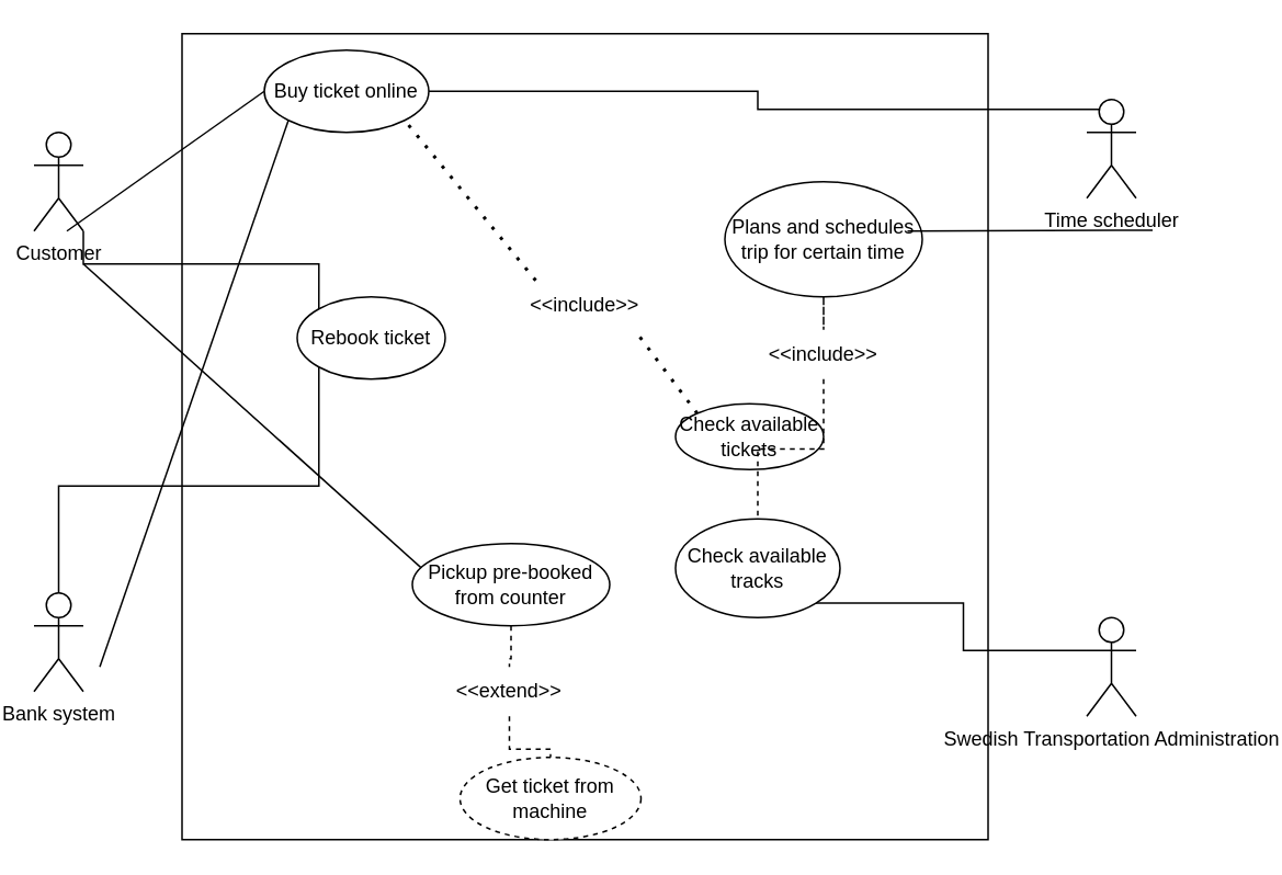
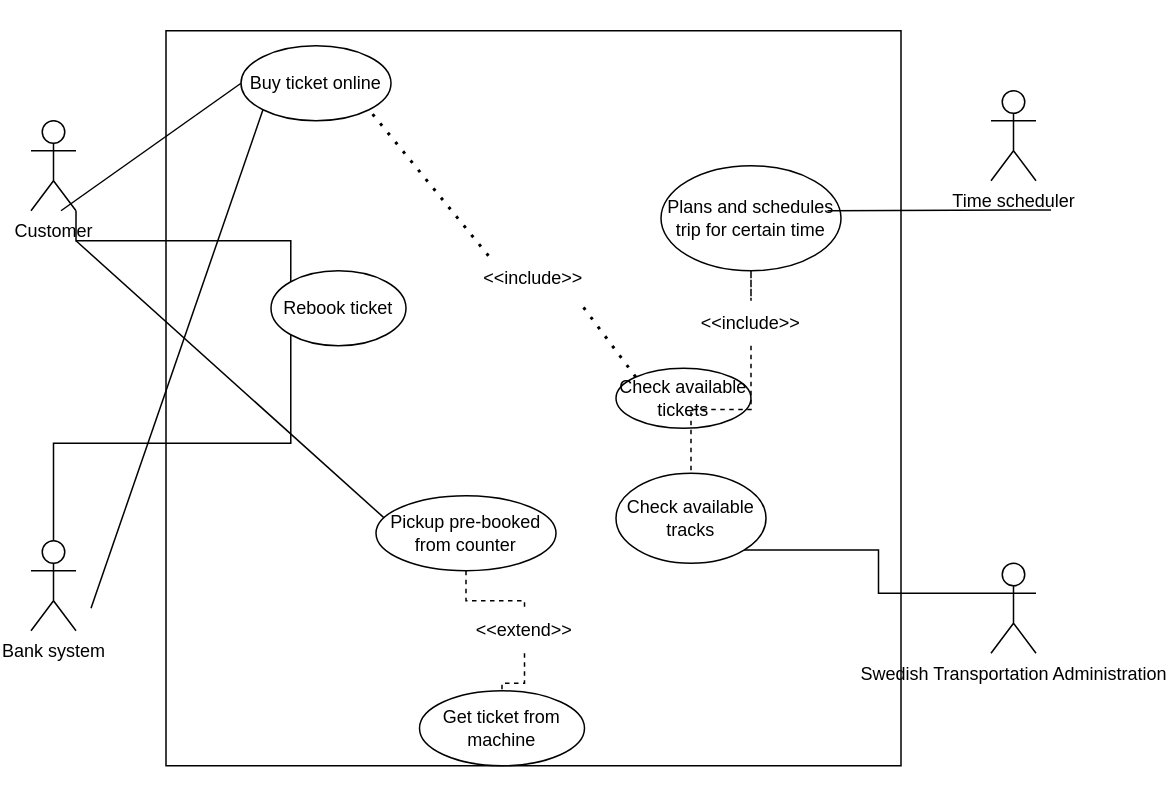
  <mxCell id="0" />
  <mxCell id="1" parent="0" />
  <mxCell id="2" value="" style="whiteSpace=wrap;html=1;aspect=fixed;" vertex="1" parent="1"><mxGeometry x="110" y="20" width="490" height="490" as="geometry" /></mxCell>
  <mxCell id="3" style="edgeStyle=orthogonalEdgeStyle;rounded=0;orthogonalLoop=1;jettySize=auto;html=1;exitX=1;exitY=1;exitDx=0;exitDy=0;exitPerimeter=0;entryX=0;entryY=0;entryDx=0;entryDy=0;endArrow=none;endFill=0;" edge="1" parent="1" source="4" target="30"><mxGeometry relative="1" as="geometry" /></mxCell>
  <mxCell id="4" value="Customer" style="shape=umlActor;verticalLabelPosition=bottom;verticalAlign=top;html=1;outlineConnect=0;" vertex="1" parent="1"><mxGeometry x="20" y="80" width="30" height="60" as="geometry" /></mxCell>
  <mxCell id="5" style="edgeStyle=orthogonalEdgeStyle;rounded=0;orthogonalLoop=1;jettySize=auto;html=1;exitX=0.5;exitY=0;exitDx=0;exitDy=0;exitPerimeter=0;entryX=0;entryY=1;entryDx=0;entryDy=0;endArrow=none;endFill=0;" edge="1" parent="1" source="6" target="30"><mxGeometry relative="1" as="geometry" /></mxCell>
  <mxCell id="6" value="Bank system" style="shape=umlActor;verticalLabelPosition=bottom;verticalAlign=top;html=1;outlineConnect=0;" vertex="1" parent="1"><mxGeometry x="20" y="360" width="30" height="60" as="geometry" /></mxCell>
- <mxCell id="7" style="edgeStyle=orthogonalEdgeStyle;rounded=0;orthogonalLoop=1;jettySize=auto;html=1;exitX=0.25;exitY=0.1;exitDx=0;exitDy=0;exitPerimeter=0;entryX=1;entryY=0.5;entryDx=0;entryDy=0;endArrow=none;endFill=0;" edge="1" parent="1" source="8" target="11"><mxGeometry relative="1" as="geometry" /></mxCell>
  <mxCell id="8" value="Time scheduler" style="shape=umlActor;verticalLabelPosition=bottom;verticalAlign=top;html=1;outlineConnect=0;" vertex="1" parent="1"><mxGeometry x="660" y="60" width="30" height="60" as="geometry" /></mxCell>
  <mxCell id="9" style="edgeStyle=orthogonalEdgeStyle;rounded=0;orthogonalLoop=1;jettySize=auto;html=1;exitX=0;exitY=0.333;exitDx=0;exitDy=0;exitPerimeter=0;entryX=1;entryY=1;entryDx=0;entryDy=0;endArrow=none;endFill=0;" edge="1" parent="1" source="10" target="24"><mxGeometry relative="1" as="geometry" /></mxCell>
  <mxCell id="10" value="Swedish Transportation Administration&lt;div&gt;&lt;br&gt;&lt;/div&gt;" style="shape=umlActor;verticalLabelPosition=bottom;verticalAlign=top;html=1;outlineConnect=0;" vertex="1" parent="1"><mxGeometry x="660" y="375" width="30" height="60" as="geometry" /></mxCell>
  <mxCell id="11" value="Buy ticket online" style="ellipse;whiteSpace=wrap;html=1;" vertex="1" parent="1"><mxGeometry x="160" y="30" width="100" height="50" as="geometry" /></mxCell>
  <mxCell id="12" value="" style="endArrow=none;html=1;rounded=0;entryX=0;entryY=0.5;entryDx=0;entryDy=0;" edge="1" parent="1" target="11"><mxGeometry width="50" height="50" relative="1" as="geometry"><mxPoint x="40" y="140" as="sourcePoint" /><mxPoint x="120" y="120" as="targetPoint" /></mxGeometry></mxCell>
  <mxCell id="13" value="Check available&lt;div&gt;tickets&lt;/div&gt;" style="ellipse;whiteSpace=wrap;html=1;" vertex="1" parent="1"><mxGeometry x="410" y="245" width="90" height="40" as="geometry" /></mxCell>
  <mxCell id="14" value="" style="endArrow=none;dashed=1;html=1;dashPattern=1 3;strokeWidth=2;rounded=0;exitX=0;exitY=0;exitDx=0;exitDy=0;entryX=1;entryY=1;entryDx=0;entryDy=0;" edge="1" parent="1" source="16" target="11"><mxGeometry width="50" height="50" relative="1" as="geometry"><mxPoint x="260" y="170" as="sourcePoint" /><mxPoint x="310" y="120" as="targetPoint" /></mxGeometry></mxCell>
  <mxCell id="15" value="" style="endArrow=none;dashed=1;html=1;dashPattern=1 3;strokeWidth=2;rounded=0;exitX=0;exitY=0;exitDx=0;exitDy=0;entryX=1;entryY=1;entryDx=0;entryDy=0;" edge="1" parent="1" source="13" target="16"><mxGeometry width="50" height="50" relative="1" as="geometry"><mxPoint x="333" y="186" as="sourcePoint" /><mxPoint x="277" y="154" as="targetPoint" /></mxGeometry></mxCell>
  <mxCell id="16" value="&amp;lt;&amp;lt;include&amp;gt;&amp;gt;" style="text;html=1;align=center;verticalAlign=middle;whiteSpace=wrap;rounded=0;" vertex="1" parent="1"><mxGeometry x="325" y="170" width="60" height="30" as="geometry" /></mxCell>
  <mxCell id="17" style="edgeStyle=orthogonalEdgeStyle;rounded=0;orthogonalLoop=1;jettySize=auto;html=1;dashed=1;endArrow=none;endFill=0;" edge="1" parent="1" source="27" target="24"><mxGeometry relative="1" as="geometry" /></mxCell>
  <mxCell id="18" value="Plans and schedules trip for certain time" style="ellipse;whiteSpace=wrap;html=1;" vertex="1" parent="1"><mxGeometry x="440" y="110" width="120" height="70" as="geometry" /></mxCell>
  <mxCell id="19" value="" style="endArrow=none;html=1;rounded=0;" edge="1" parent="1"><mxGeometry width="50" height="50" relative="1" as="geometry"><mxPoint x="551" y="140" as="sourcePoint" /><mxPoint x="700" y="139.5" as="targetPoint" /></mxGeometry></mxCell>
  <mxCell id="20" style="edgeStyle=orthogonalEdgeStyle;rounded=0;orthogonalLoop=1;jettySize=auto;html=1;entryX=0.5;entryY=0;entryDx=0;entryDy=0;dashed=1;endArrow=none;endFill=0;" edge="1" parent="1" source="29" target="25"><mxGeometry relative="1" as="geometry" /></mxCell>
  <mxCell id="21" value="Pickup pre-booked from counter" style="ellipse;whiteSpace=wrap;html=1;" vertex="1" parent="1"><mxGeometry x="250" y="330" width="120" height="50" as="geometry" /></mxCell>
  <mxCell id="22" value="" style="endArrow=none;html=1;rounded=0;exitX=0.042;exitY=0.289;exitDx=0;exitDy=0;exitPerimeter=0;" edge="1" parent="1" source="21"><mxGeometry width="50" height="50" relative="1" as="geometry"><mxPoint x="0" y="210" as="sourcePoint" /><mxPoint x="50" y="160" as="targetPoint" /></mxGeometry></mxCell>
  <mxCell id="23" value="" style="endArrow=none;html=1;rounded=0;entryX=0;entryY=1;entryDx=0;entryDy=0;" edge="1" parent="1" target="11"><mxGeometry width="50" height="50" relative="1" as="geometry"><mxPoint x="60" y="405" as="sourcePoint" /><mxPoint x="110" y="355" as="targetPoint" /></mxGeometry></mxCell>
  <mxCell id="24" value="Check available tracks" style="ellipse;whiteSpace=wrap;html=1;" vertex="1" parent="1"><mxGeometry x="410" y="315" width="100" height="60" as="geometry" /></mxCell>
- <mxCell id="25" value="Get ticket from machine" style="ellipse;whiteSpace=wrap;html=1;dashed=1;" vertex="1" parent="1"><mxGeometry x="279" y="460" width="110" height="50" as="geometry" /></mxCell>
+ <mxCell id="25" value="Get ticket from machine" style="ellipse;whiteSpace=wrap;html=1;" vertex="1" parent="1"><mxGeometry x="279" y="460" width="110" height="50" as="geometry" /></mxCell>
  <mxCell id="26" value="" style="edgeStyle=orthogonalEdgeStyle;rounded=0;orthogonalLoop=1;jettySize=auto;html=1;dashed=1;endArrow=none;endFill=0;" edge="1" parent="1" source="18" target="27"><mxGeometry relative="1" as="geometry"><mxPoint x="500" y="180" as="sourcePoint" /><mxPoint x="460" y="315" as="targetPoint" /></mxGeometry></mxCell>
  <mxCell id="27" value="&amp;lt;&amp;lt;include&amp;gt;&amp;gt;" style="text;html=1;align=center;verticalAlign=middle;whiteSpace=wrap;rounded=0;" vertex="1" parent="1"><mxGeometry x="470" y="200" width="60" height="30" as="geometry" /></mxCell>
  <mxCell id="28" value="" style="edgeStyle=orthogonalEdgeStyle;rounded=0;orthogonalLoop=1;jettySize=auto;html=1;entryX=0.5;entryY=0;entryDx=0;entryDy=0;dashed=1;endArrow=none;endFill=0;" edge="1" parent="1" source="21" target="29"><mxGeometry relative="1" as="geometry"><mxPoint x="230" y="290" as="sourcePoint" /><mxPoint x="285" y="370" as="targetPoint" /></mxGeometry></mxCell>
- <mxCell id="29" value="&amp;lt;&amp;lt;extend&amp;gt;&amp;gt;" style="text;html=1;align=center;verticalAlign=middle;whiteSpace=wrap;rounded=0;" vertex="1" parent="1"><mxGeometry x="279" y="405" width="60" height="30" as="geometry" /></mxCell>
+ <mxCell id="29" value="&amp;lt;&amp;lt;extend&amp;gt;&amp;gt;" style="text;html=1;align=center;verticalAlign=middle;whiteSpace=wrap;rounded=0;" vertex="1" parent="1"><mxGeometry x="319" y="405" width="60" height="30" as="geometry" /></mxCell>
  <mxCell id="30" value="Rebook ticket" style="ellipse;whiteSpace=wrap;html=1;" vertex="1" parent="1"><mxGeometry x="180" y="180" width="90" height="50" as="geometry" /></mxCell>
